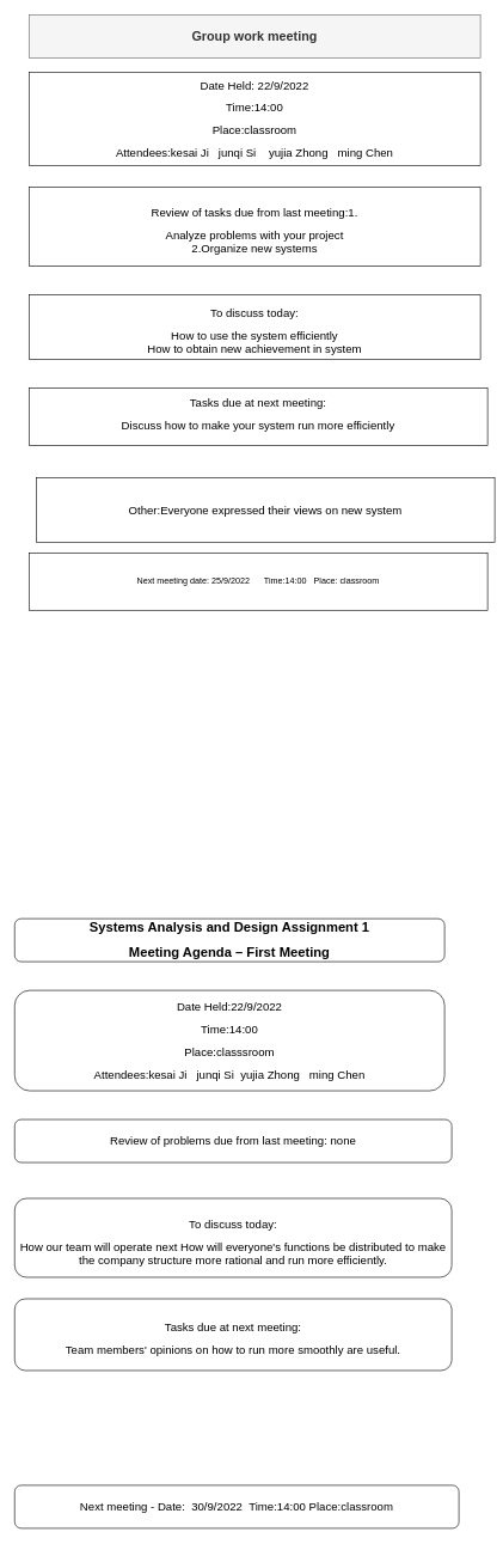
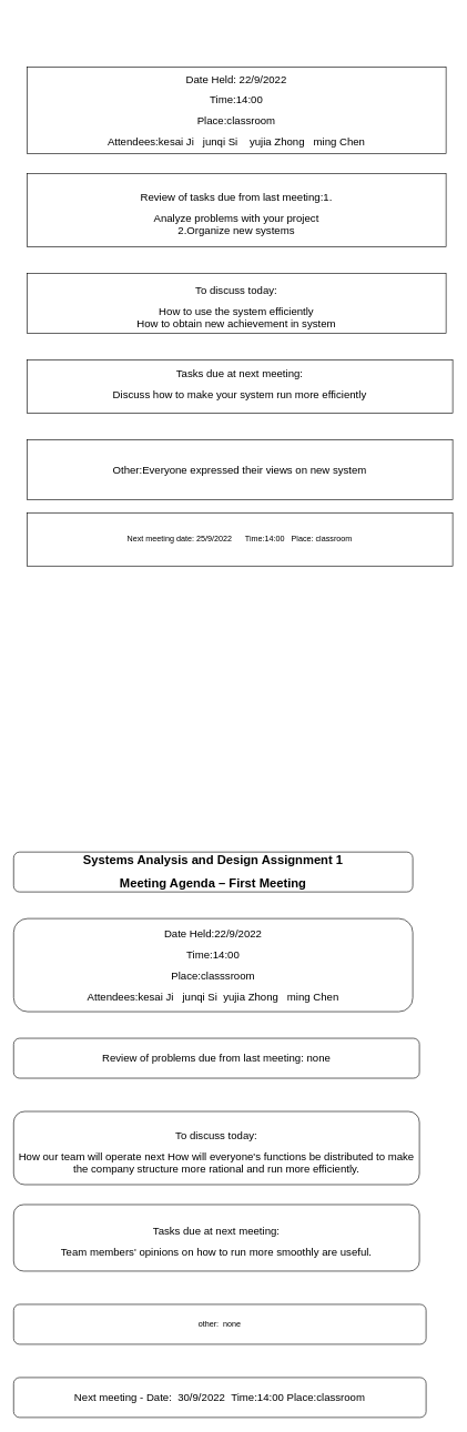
  <mxCell id="0" />
  <mxCell id="1" parent="0" />
- <mxCell id="2" value="&lt;h2&gt;Group work meeting&lt;/h2&gt;" style="whiteSpace=wrap;html=1;fillColor=#f5f5f5;fontColor=#333333;strokeColor=#666666;" vertex="1" parent="1"><mxGeometry x="40" width="630" height="60" as="geometry" y="20" /></mxCell>
  <mxCell id="3" value="&lt;p class=&quot;MsoNormal&quot;&gt;&lt;span style=&quot;mso-spacerun:'yes';font-family:Arial;font-size:12.0pt;&quot;&gt;Date Held: 22/9/2022&lt;/span&gt;&lt;/p&gt;&lt;p class=&quot;MsoNormal&quot;&gt;&lt;span style=&quot;mso-spacerun:'yes';font-family:Arial;font-size:12.0pt;&quot;&gt;Time:14:00&lt;/span&gt;&lt;span style=&quot;mso-spacerun:'yes';font-family:Arial;font-size:12.0pt;&quot;&gt;&lt;/span&gt;&lt;/p&gt;&lt;p class=&quot;MsoNormal&quot;&gt;&lt;span style=&quot;mso-spacerun:'yes';font-family:Arial;font-size:12.0pt;&quot;&gt;Place:classroom&lt;/span&gt;&lt;/p&gt;&lt;p class=&quot;MsoNormal&quot;&gt;&lt;span style=&quot;mso-spacerun:'yes';font-family:Arial;font-size:12.0pt;&quot;&gt;Attendees:kesai Ji&amp;nbsp; &amp;nbsp;junqi Si&amp;nbsp; &amp;nbsp; yujia Zhong&amp;nbsp; &amp;nbsp;ming Chen&lt;/span&gt;&lt;span style=&quot;mso-spacerun:'yes';font-family:Arial;font-size:12.0pt;&quot;&gt;&lt;/span&gt;&lt;/p&gt;" style="rounded=0;whiteSpace=wrap;html=1;" vertex="1" parent="1"><mxGeometry x="40" y="100" width="630" height="130" as="geometry" /></mxCell>
  <mxCell id="4" value="&lt;p class=&quot;MsoNormal&quot;&gt;&lt;span style=&quot;mso-spacerun:'yes';font-family:Arial;font-size:12.0pt;&quot;&gt;Review of tasks due from last meeting:1.&lt;/span&gt;&lt;/p&gt;&lt;font face=&quot;Arial&quot;&gt;&lt;span style=&quot;font-size: 16px;&quot;&gt;Analyze problems with your project&lt;/span&gt;&lt;br&gt;&lt;span style=&quot;font-size: 16px;&quot;&gt;2.Organize new systems&lt;/span&gt;&lt;br&gt;&lt;/font&gt;" style="rounded=0;whiteSpace=wrap;html=1;" vertex="1" parent="1"><mxGeometry x="40" y="260" width="630" height="110" as="geometry" /></mxCell>
  <mxCell id="5" value="&lt;p class=&quot;MsoNormal&quot;&gt;&lt;span style=&quot;mso-spacerun:'yes';font-family:Arial;font-size:12.0pt;&quot;&gt;To discuss today:&lt;/span&gt;&lt;span style=&quot;mso-spacerun:'yes';font-family:Arial;font-size:12.0pt;&quot;&gt;&lt;/span&gt;&lt;/p&gt;&lt;font face=&quot;Arial&quot;&gt;&lt;span style=&quot;font-size: 16px;&quot;&gt;How to use the system efficiently&lt;br&gt;How to obtain new achievement in system&lt;br&gt;&lt;/span&gt;&lt;/font&gt;" style="rounded=0;whiteSpace=wrap;html=1;" vertex="1" parent="1"><mxGeometry x="40" y="410" width="630" height="90" as="geometry" /></mxCell>
  <mxCell id="6" value="&lt;p class=&quot;MsoNormal&quot;&gt;&lt;span style=&quot;mso-spacerun:'yes';font-family:Arial;font-size:12.0pt;&quot;&gt;Tasks due at next meeting:&lt;/span&gt;&lt;span style=&quot;mso-spacerun:'yes';font-family:Arial;font-size:12.0pt;&quot;&gt;&lt;/span&gt;&lt;/p&gt;&lt;font face=&quot;Arial&quot;&gt;&lt;span style=&quot;font-size: 16px;&quot;&gt;Discuss how to make your system run more efficiently&lt;br&gt;&lt;br&gt;&lt;/span&gt;&lt;/font&gt;" style="rounded=0;whiteSpace=wrap;html=1;" vertex="1" parent="1"><mxGeometry x="40" y="540" width="640" height="80" as="geometry" /></mxCell>
- <mxCell id="7" value="&lt;p class=&quot;MsoNormal&quot;&gt;&lt;span style=&quot;mso-spacerun:'yes';font-family:Arial;font-size:12.0pt;&quot;&gt;Other:Everyone expressed their views on new system&lt;/span&gt;&lt;span style=&quot;mso-spacerun:'yes';font-family:Arial;font-size:12.0pt;&quot;&gt;&lt;/span&gt;&lt;/p&gt;" style="rounded=0;whiteSpace=wrap;html=1;" vertex="1" parent="1"><mxGeometry x="50" y="665" width="640" height="90" as="geometry" /></mxCell>
+ <mxCell id="7" value="&lt;p class=&quot;MsoNormal&quot;&gt;&lt;span style=&quot;mso-spacerun:'yes';font-family:Arial;font-size:12.0pt;&quot;&gt;Other:Everyone expressed their views on new system&lt;/span&gt;&lt;span style=&quot;mso-spacerun:'yes';font-family:Arial;font-size:12.0pt;&quot;&gt;&lt;/span&gt;&lt;/p&gt;" style="rounded=0;whiteSpace=wrap;html=1;" vertex="1" parent="1"><mxGeometry x="40" y="660" width="640" height="90" as="geometry" /></mxCell>
  <mxCell id="8" value="Next meeting date: 25/9/2022&amp;nbsp; &amp;nbsp; &amp;nbsp; Time:14:00&amp;nbsp; &amp;nbsp;Place: classroom" style="rounded=0;whiteSpace=wrap;html=1;" vertex="1" parent="1"><mxGeometry x="40" y="770" width="640" height="80" as="geometry" /></mxCell>
  <mxCell id="9" value="&lt;p align=&quot;center&quot; class=&quot;MsoNormal&quot;&gt;&lt;b&gt;&lt;span style=&quot;font-family: Arial; font-size: 14pt;&quot;&gt;Systems Analysis and Design Assignment 1&lt;/span&gt;&lt;/b&gt;&lt;b&gt;&lt;span style=&quot;font-family: Arial; font-size: 14pt;&quot;&gt;&lt;/span&gt;&lt;/b&gt;&lt;/p&gt;&lt;p align=&quot;center&quot; class=&quot;MsoNormal&quot;&gt;&lt;b&gt;&lt;span style=&quot;font-family: Arial; font-size: 14pt;&quot;&gt;Meeting Agenda – First Meeting&lt;/span&gt;&lt;/b&gt;&lt;b&gt;&lt;span style=&quot;font-family: Arial; font-size: 14pt;&quot;&gt;&lt;/span&gt;&lt;/b&gt;&lt;/p&gt;" style="rounded=1;whiteSpace=wrap;html=1;" vertex="1" parent="1"><mxGeometry x="20" y="1280" width="600" height="60" as="geometry" /></mxCell>
  <mxCell id="10" value="&lt;p class=&quot;MsoNormal&quot;&gt;&lt;span style=&quot;mso-spacerun:'yes';font-family:Arial;font-size:12.0pt;&quot;&gt;Date Held:22/9/2022&lt;/span&gt;&lt;/p&gt;&lt;p class=&quot;MsoNormal&quot;&gt;&lt;span style=&quot;mso-spacerun:'yes';font-family:Arial;font-size:12.0pt;&quot;&gt;Time:14:00&lt;/span&gt;&lt;/p&gt;&lt;p class=&quot;MsoNormal&quot;&gt;&lt;span style=&quot;mso-spacerun:'yes';font-family:Arial;font-size:12.0pt;&quot;&gt;Place:classsroom&lt;/span&gt;&lt;/p&gt;&lt;p class=&quot;MsoNormal&quot;&gt;&lt;span style=&quot;mso-spacerun:'yes';font-family:Arial;font-size:12.0pt;&quot;&gt;Attendees:kesai Ji&amp;nbsp; &amp;nbsp;junqi Si&amp;nbsp; yujia Zhong&amp;nbsp; &amp;nbsp;ming Chen&lt;/span&gt;&lt;span style=&quot;mso-spacerun:'yes';font-family:Arial;font-size:12.0pt;&quot;&gt;&lt;/span&gt;&lt;/p&gt;" style="rounded=1;whiteSpace=wrap;html=1;" vertex="1" parent="1"><mxGeometry x="20" y="1380" width="600" height="140" as="geometry" /></mxCell>
  <mxCell id="11" value="&lt;p class=&quot;MsoNormal&quot;&gt;&lt;span style=&quot;mso-spacerun:'yes';font-family:Arial;font-size:12.0pt;&quot;&gt;Review of problems due from last meeting:&lt;/span&gt;&lt;span style=&quot;mso-spacerun:'yes';font-family:Arial;font-size:12.0pt;&quot;&gt;&#09;&lt;/span&gt;&lt;span style=&quot;mso-spacerun:'yes';font-family:Arial;font-size:12.0pt;&quot;&gt;none&lt;/span&gt;&lt;/p&gt;" style="rounded=1;whiteSpace=wrap;html=1;" vertex="1" parent="1"><mxGeometry x="20" y="1560" width="610" height="60" as="geometry" /></mxCell>
  <mxCell id="12" value="&lt;p class=&quot;MsoNormal&quot;&gt;&lt;span style=&quot;mso-spacerun:'yes';font-family:Arial;font-size:12.0pt;&quot;&gt;To discuss today:&lt;/span&gt;&lt;/p&gt;&lt;font face=&quot;Arial&quot;&gt;&lt;span style=&quot;font-size: 16px;&quot;&gt;How our team will operate next How will everyone's functions be distributed to make the company structure more rational and run more efficiently.&lt;/span&gt;&lt;/font&gt;" style="rounded=1;whiteSpace=wrap;html=1;" vertex="1" parent="1"><mxGeometry x="20" y="1670" width="610" height="110" as="geometry" /></mxCell>
  <mxCell id="13" value="&lt;p class=&quot;MsoNormal&quot;&gt;&lt;span style=&quot;mso-spacerun:'yes';font-family:Arial;font-size:12.0pt;&quot;&gt;Tasks due at next meeting:&lt;/span&gt;&lt;span style=&quot;mso-spacerun:'yes';font-family:Arial;font-size:12.0pt;&quot;&gt;&lt;/span&gt;&lt;/p&gt;&lt;font face=&quot;Arial&quot;&gt;&lt;span style=&quot;font-size: 16px;&quot;&gt;Team members' opinions on how to run more smoothly are useful.&lt;/span&gt;&lt;/font&gt;" style="rounded=1;whiteSpace=wrap;html=1;" vertex="1" parent="1"><mxGeometry x="20" y="1810" width="610" height="100" as="geometry" /></mxCell>
+ <mxCell id="14" value="other:&amp;nbsp; none" style="rounded=1;whiteSpace=wrap;html=1;" vertex="1" parent="1"><mxGeometry x="20" y="1960" width="620" height="60" as="geometry" /></mxCell>
  <mxCell id="15" value="&lt;p class=&quot;MsoNormal&quot;&gt;&lt;span style=&quot;mso-spacerun:'yes';font-family:Arial;font-size:12.0pt;&quot;&gt;Next meeting - Date:&lt;/span&gt;&lt;span style=&quot;mso-spacerun:'yes';font-family:Arial;font-size:12.0pt;&quot;&gt;&amp;nbsp; 30/9/2022&amp;nbsp;&amp;nbsp;&lt;/span&gt;&lt;span style=&quot;mso-spacerun:'yes';font-family:Arial;font-size:12.0pt;&quot;&gt;Time:14:00&lt;/span&gt;&lt;span style=&quot;mso-spacerun:'yes';font-family:Arial;font-size:12.0pt;&quot;&gt;&#09;&lt;/span&gt;&lt;span style=&quot;mso-spacerun:'yes';font-family:Arial;font-size:12.0pt;&quot;&gt;&#09;&lt;/span&gt;&lt;span style=&quot;mso-spacerun:'yes';font-family:Arial;font-size:12.0pt;&quot;&gt;&#09;&lt;/span&gt;&lt;span style=&quot;mso-spacerun:'yes';font-family:Arial;font-size:12.0pt;&quot;&gt;Place:classroom&lt;/span&gt;&lt;span style=&quot;mso-spacerun:'yes';font-family:Arial;font-size:12.0pt;&quot;&gt;&lt;/span&gt;&lt;/p&gt;" style="rounded=1;whiteSpace=wrap;html=1;" vertex="1" parent="1"><mxGeometry x="20" y="2070" width="620" height="60" as="geometry" /></mxCell>
